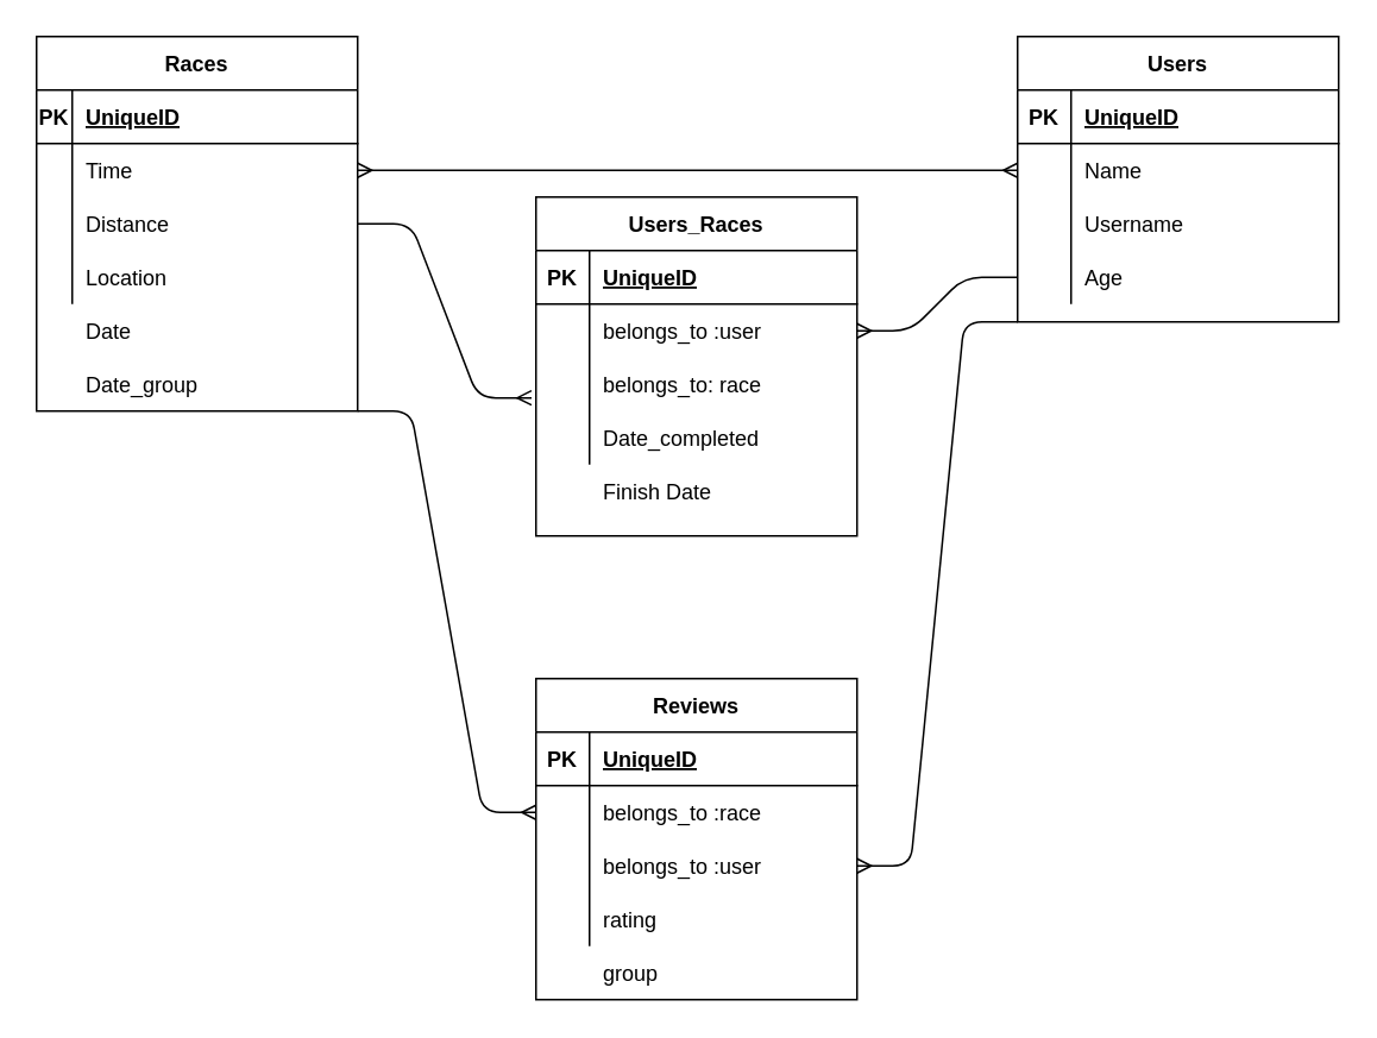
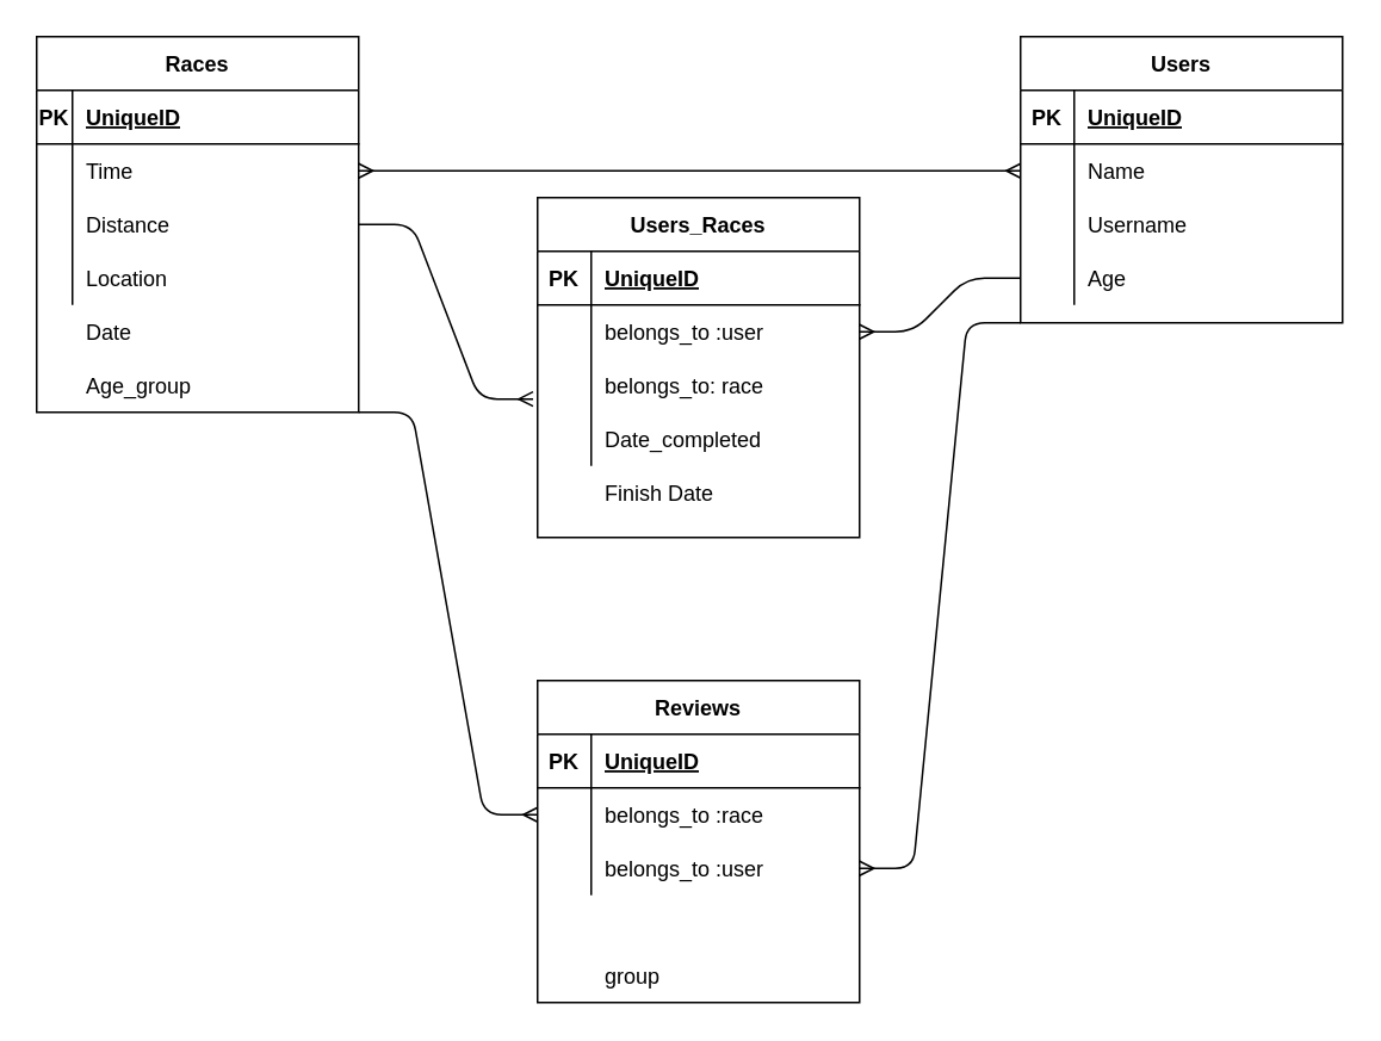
  <mxCell id="0" />
  <mxCell id="1" parent="0" />
  <mxCell id="2" value="Races" style="shape=table;startSize=30;container=1;collapsible=1;childLayout=tableLayout;fixedRows=1;rowLines=0;fontStyle=1;align=center;resizeLast=1;" vertex="1" parent="1"><mxGeometry x="20" y="20" width="180" height="210" as="geometry" /></mxCell>
  <mxCell id="3" value="" style="shape=partialRectangle;collapsible=0;dropTarget=0;pointerEvents=0;fillColor=none;top=0;left=0;bottom=1;right=0;points=[[0,0.5],[1,0.5]];portConstraint=eastwest;" vertex="1" parent="2"><mxGeometry y="30" width="180" height="30" as="geometry" /></mxCell>
  <mxCell id="4" value="PK" style="shape=partialRectangle;connectable=0;fillColor=none;top=0;left=0;bottom=0;right=0;fontStyle=1;overflow=hidden;" vertex="1" parent="3"><mxGeometry width="20" height="30" as="geometry" /></mxCell>
  <mxCell id="5" value="UniqueID" style="shape=partialRectangle;connectable=0;fillColor=none;top=0;left=0;bottom=0;right=0;align=left;spacingLeft=6;fontStyle=5;overflow=hidden;" vertex="1" parent="3"><mxGeometry x="20" width="160" height="30" as="geometry" /></mxCell>
  <mxCell id="6" value="" style="shape=partialRectangle;collapsible=0;dropTarget=0;pointerEvents=0;fillColor=none;top=0;left=0;bottom=0;right=0;points=[[0,0.5],[1,0.5]];portConstraint=eastwest;" vertex="1" parent="2"><mxGeometry y="60" width="180" height="30" as="geometry" /></mxCell>
  <mxCell id="7" value="" style="shape=partialRectangle;connectable=0;fillColor=none;top=0;left=0;bottom=0;right=0;editable=1;overflow=hidden;" vertex="1" parent="6"><mxGeometry width="20" height="30" as="geometry" /></mxCell>
  <mxCell id="8" value="Time" style="shape=partialRectangle;connectable=0;fillColor=none;top=0;left=0;bottom=0;right=0;align=left;spacingLeft=6;overflow=hidden;" vertex="1" parent="6"><mxGeometry x="20" width="160" height="30" as="geometry" /></mxCell>
  <mxCell id="9" value="" style="shape=partialRectangle;collapsible=0;dropTarget=0;pointerEvents=0;fillColor=none;top=0;left=0;bottom=0;right=0;points=[[0,0.5],[1,0.5]];portConstraint=eastwest;" vertex="1" parent="2"><mxGeometry y="90" width="180" height="30" as="geometry" /></mxCell>
  <mxCell id="10" value="" style="shape=partialRectangle;connectable=0;fillColor=none;top=0;left=0;bottom=0;right=0;editable=1;overflow=hidden;" vertex="1" parent="9"><mxGeometry width="20" height="30" as="geometry" /></mxCell>
  <mxCell id="11" value="Distance" style="shape=partialRectangle;connectable=0;fillColor=none;top=0;left=0;bottom=0;right=0;align=left;spacingLeft=6;overflow=hidden;" vertex="1" parent="9"><mxGeometry x="20" width="160" height="30" as="geometry" /></mxCell>
  <mxCell id="12" value="" style="shape=partialRectangle;collapsible=0;dropTarget=0;pointerEvents=0;fillColor=none;top=0;left=0;bottom=0;right=0;points=[[0,0.5],[1,0.5]];portConstraint=eastwest;" vertex="1" parent="2"><mxGeometry y="120" width="180" height="30" as="geometry" /></mxCell>
  <mxCell id="13" value="" style="shape=partialRectangle;connectable=0;fillColor=none;top=0;left=0;bottom=0;right=0;editable=1;overflow=hidden;" vertex="1" parent="12"><mxGeometry width="20" height="30" as="geometry" /></mxCell>
  <mxCell id="14" value="Location" style="shape=partialRectangle;connectable=0;fillColor=none;top=0;left=0;bottom=0;right=0;align=left;spacingLeft=6;overflow=hidden;" vertex="1" parent="12"><mxGeometry x="20" width="160" height="30" as="geometry" /></mxCell>
  <mxCell id="15" value="Date" style="shape=partialRectangle;connectable=0;fillColor=none;top=0;left=0;bottom=0;right=0;align=left;spacingLeft=6;overflow=hidden;" vertex="1" parent="1"><mxGeometry x="40" y="170" width="150" height="30" as="geometry" /></mxCell>
  <mxCell id="16" value="Users" style="shape=table;startSize=30;container=1;collapsible=1;childLayout=tableLayout;fixedRows=1;rowLines=0;fontStyle=1;align=center;resizeLast=1;" vertex="1" parent="1"><mxGeometry x="570" y="20" width="180" height="160" as="geometry" /></mxCell>
  <mxCell id="17" value="" style="shape=partialRectangle;collapsible=0;dropTarget=0;pointerEvents=0;fillColor=none;top=0;left=0;bottom=1;right=0;points=[[0,0.5],[1,0.5]];portConstraint=eastwest;" vertex="1" parent="16"><mxGeometry y="30" width="180" height="30" as="geometry" /></mxCell>
  <mxCell id="18" value="PK" style="shape=partialRectangle;connectable=0;fillColor=none;top=0;left=0;bottom=0;right=0;fontStyle=1;overflow=hidden;" vertex="1" parent="17"><mxGeometry width="30" height="30" as="geometry" /></mxCell>
  <mxCell id="19" value="UniqueID" style="shape=partialRectangle;connectable=0;fillColor=none;top=0;left=0;bottom=0;right=0;align=left;spacingLeft=6;fontStyle=5;overflow=hidden;" vertex="1" parent="17"><mxGeometry x="30" width="150" height="30" as="geometry" /></mxCell>
  <mxCell id="20" value="" style="shape=partialRectangle;collapsible=0;dropTarget=0;pointerEvents=0;fillColor=none;top=0;left=0;bottom=0;right=0;points=[[0,0.5],[1,0.5]];portConstraint=eastwest;" vertex="1" parent="16"><mxGeometry y="60" width="180" height="30" as="geometry" /></mxCell>
  <mxCell id="21" value="" style="shape=partialRectangle;connectable=0;fillColor=none;top=0;left=0;bottom=0;right=0;editable=1;overflow=hidden;" vertex="1" parent="20"><mxGeometry width="30" height="30" as="geometry" /></mxCell>
  <mxCell id="22" value="Name" style="shape=partialRectangle;connectable=0;fillColor=none;top=0;left=0;bottom=0;right=0;align=left;spacingLeft=6;overflow=hidden;" vertex="1" parent="20"><mxGeometry x="30" width="150" height="30" as="geometry" /></mxCell>
  <mxCell id="23" value="" style="shape=partialRectangle;collapsible=0;dropTarget=0;pointerEvents=0;fillColor=none;top=0;left=0;bottom=0;right=0;points=[[0,0.5],[1,0.5]];portConstraint=eastwest;" vertex="1" parent="16"><mxGeometry y="90" width="180" height="30" as="geometry" /></mxCell>
  <mxCell id="24" value="" style="shape=partialRectangle;connectable=0;fillColor=none;top=0;left=0;bottom=0;right=0;editable=1;overflow=hidden;" vertex="1" parent="23"><mxGeometry width="30" height="30" as="geometry" /></mxCell>
  <mxCell id="25" value="Username" style="shape=partialRectangle;connectable=0;fillColor=none;top=0;left=0;bottom=0;right=0;align=left;spacingLeft=6;overflow=hidden;" vertex="1" parent="23"><mxGeometry x="30" width="150" height="30" as="geometry" /></mxCell>
  <mxCell id="26" value="" style="shape=partialRectangle;collapsible=0;dropTarget=0;pointerEvents=0;fillColor=none;top=0;left=0;bottom=0;right=0;points=[[0,0.5],[1,0.5]];portConstraint=eastwest;" vertex="1" parent="16"><mxGeometry y="120" width="180" height="30" as="geometry" /></mxCell>
  <mxCell id="27" value="" style="shape=partialRectangle;connectable=0;fillColor=none;top=0;left=0;bottom=0;right=0;editable=1;overflow=hidden;" vertex="1" parent="26"><mxGeometry width="30" height="30" as="geometry" /></mxCell>
  <mxCell id="28" value="Age" style="shape=partialRectangle;connectable=0;fillColor=none;top=0;left=0;bottom=0;right=0;align=left;spacingLeft=6;overflow=hidden;" vertex="1" parent="26"><mxGeometry x="30" width="150" height="30" as="geometry" /></mxCell>
- <mxCell id="29" value="Date_group" style="shape=partialRectangle;connectable=0;fillColor=none;top=0;left=0;bottom=0;right=0;align=left;spacingLeft=6;overflow=hidden;" vertex="1" parent="1"><mxGeometry x="40" y="200" width="150" height="30" as="geometry" /></mxCell>
+ <mxCell id="29" value="Age_group" style="shape=partialRectangle;connectable=0;fillColor=none;top=0;left=0;bottom=0;right=0;align=left;spacingLeft=6;overflow=hidden;" vertex="1" parent="1"><mxGeometry x="40" y="200" width="150" height="30" as="geometry" /></mxCell>
  <mxCell id="30" value="Users_Races" style="shape=table;startSize=30;container=1;collapsible=1;childLayout=tableLayout;fixedRows=1;rowLines=0;fontStyle=1;align=center;resizeLast=1;" vertex="1" parent="1"><mxGeometry x="300" y="110" width="180" height="190" as="geometry" /></mxCell>
  <mxCell id="31" value="" style="shape=partialRectangle;collapsible=0;dropTarget=0;pointerEvents=0;fillColor=none;top=0;left=0;bottom=1;right=0;points=[[0,0.5],[1,0.5]];portConstraint=eastwest;" vertex="1" parent="30"><mxGeometry y="30" width="180" height="30" as="geometry" /></mxCell>
  <mxCell id="32" value="PK" style="shape=partialRectangle;connectable=0;fillColor=none;top=0;left=0;bottom=0;right=0;fontStyle=1;overflow=hidden;" vertex="1" parent="31"><mxGeometry width="30" height="30" as="geometry" /></mxCell>
  <mxCell id="33" value="UniqueID" style="shape=partialRectangle;connectable=0;fillColor=none;top=0;left=0;bottom=0;right=0;align=left;spacingLeft=6;fontStyle=5;overflow=hidden;" vertex="1" parent="31"><mxGeometry x="30" width="150" height="30" as="geometry" /></mxCell>
  <mxCell id="34" value="" style="shape=partialRectangle;collapsible=0;dropTarget=0;pointerEvents=0;fillColor=none;top=0;left=0;bottom=0;right=0;points=[[0,0.5],[1,0.5]];portConstraint=eastwest;" vertex="1" parent="30"><mxGeometry y="60" width="180" height="30" as="geometry" /></mxCell>
  <mxCell id="35" value="" style="shape=partialRectangle;connectable=0;fillColor=none;top=0;left=0;bottom=0;right=0;editable=1;overflow=hidden;" vertex="1" parent="34"><mxGeometry width="30" height="30" as="geometry" /></mxCell>
  <mxCell id="36" value="belongs_to :user" style="shape=partialRectangle;connectable=0;fillColor=none;top=0;left=0;bottom=0;right=0;align=left;spacingLeft=6;overflow=hidden;" vertex="1" parent="34"><mxGeometry x="30" width="150" height="30" as="geometry" /></mxCell>
  <mxCell id="37" value="" style="shape=partialRectangle;collapsible=0;dropTarget=0;pointerEvents=0;fillColor=none;top=0;left=0;bottom=0;right=0;points=[[0,0.5],[1,0.5]];portConstraint=eastwest;" vertex="1" parent="30"><mxGeometry y="90" width="180" height="30" as="geometry" /></mxCell>
  <mxCell id="38" value="" style="shape=partialRectangle;connectable=0;fillColor=none;top=0;left=0;bottom=0;right=0;editable=1;overflow=hidden;" vertex="1" parent="37"><mxGeometry width="30" height="30" as="geometry" /></mxCell>
  <mxCell id="39" value="belongs_to: race" style="shape=partialRectangle;connectable=0;fillColor=none;top=0;left=0;bottom=0;right=0;align=left;spacingLeft=6;overflow=hidden;" vertex="1" parent="37"><mxGeometry x="30" width="150" height="30" as="geometry" /></mxCell>
  <mxCell id="40" value="" style="shape=partialRectangle;collapsible=0;dropTarget=0;pointerEvents=0;fillColor=none;top=0;left=0;bottom=0;right=0;points=[[0,0.5],[1,0.5]];portConstraint=eastwest;" vertex="1" parent="30"><mxGeometry y="120" width="180" height="30" as="geometry" /></mxCell>
  <mxCell id="41" value="" style="shape=partialRectangle;connectable=0;fillColor=none;top=0;left=0;bottom=0;right=0;editable=1;overflow=hidden;" vertex="1" parent="40"><mxGeometry width="30" height="30" as="geometry" /></mxCell>
  <mxCell id="42" value="Date_completed" style="shape=partialRectangle;connectable=0;fillColor=none;top=0;left=0;bottom=0;right=0;align=left;spacingLeft=6;overflow=hidden;" vertex="1" parent="40"><mxGeometry x="30" width="150" height="30" as="geometry" /></mxCell>
  <mxCell id="43" value="" style="shape=partialRectangle;collapsible=0;dropTarget=0;pointerEvents=0;fillColor=none;top=0;left=0;bottom=0;right=0;points=[[0,0.5],[1,0.5]];portConstraint=eastwest;" vertex="1" parent="1"><mxGeometry x="300" y="260" width="180" height="30" as="geometry" /></mxCell>
  <mxCell id="44" value="" style="shape=partialRectangle;connectable=0;fillColor=none;top=0;left=0;bottom=0;right=0;editable=1;overflow=hidden;" vertex="1" parent="43"><mxGeometry width="30" height="30" as="geometry" /></mxCell>
  <mxCell id="45" value="Finish Date" style="shape=partialRectangle;connectable=0;fillColor=none;top=0;left=0;bottom=0;right=0;align=left;spacingLeft=6;overflow=hidden;" vertex="1" parent="43"><mxGeometry x="30" width="150" height="30" as="geometry" /></mxCell>
  <mxCell id="46" value="" style="edgeStyle=entityRelationEdgeStyle;fontSize=12;html=1;endArrow=ERmany;startArrow=ERmany;exitX=1;exitY=0.5;exitDx=0;exitDy=0;entryX=0;entryY=0.5;entryDx=0;entryDy=0;" edge="1" parent="1" source="6" target="20"><mxGeometry width="100" height="100" relative="1" as="geometry"><mxPoint x="310" y="120" as="sourcePoint" /><mxPoint x="410" y="20" as="targetPoint" /></mxGeometry></mxCell>
  <mxCell id="47" value="" style="edgeStyle=entityRelationEdgeStyle;fontSize=12;html=1;endArrow=ERmany;entryX=-0.014;entryY=0.753;entryDx=0;entryDy=0;exitX=1;exitY=0.5;exitDx=0;exitDy=0;entryPerimeter=0;" edge="1" parent="1" source="9" target="37"><mxGeometry width="100" height="100" relative="1" as="geometry"><mxPoint x="200" y="190" as="sourcePoint" /><mxPoint x="300" y="90" as="targetPoint" /></mxGeometry></mxCell>
  <mxCell id="48" value="" style="edgeStyle=entityRelationEdgeStyle;fontSize=12;html=1;endArrow=ERmany;exitX=0;exitY=0.5;exitDx=0;exitDy=0;entryX=1;entryY=0.5;entryDx=0;entryDy=0;" edge="1" parent="1" source="26" target="34"><mxGeometry width="100" height="100" relative="1" as="geometry"><mxPoint x="640" y="350" as="sourcePoint" /><mxPoint x="530" y="250" as="targetPoint" /></mxGeometry></mxCell>
  <mxCell id="49" value="Reviews" style="shape=table;startSize=30;container=1;collapsible=1;childLayout=tableLayout;fixedRows=1;rowLines=0;fontStyle=1;align=center;resizeLast=1;" vertex="1" parent="1"><mxGeometry x="300" y="380" width="180" height="180" as="geometry" /></mxCell>
  <mxCell id="50" value="" style="shape=partialRectangle;collapsible=0;dropTarget=0;pointerEvents=0;fillColor=none;top=0;left=0;bottom=1;right=0;points=[[0,0.5],[1,0.5]];portConstraint=eastwest;" vertex="1" parent="49"><mxGeometry y="30" width="180" height="30" as="geometry" /></mxCell>
  <mxCell id="51" value="PK" style="shape=partialRectangle;connectable=0;fillColor=none;top=0;left=0;bottom=0;right=0;fontStyle=1;overflow=hidden;" vertex="1" parent="50"><mxGeometry width="30" height="30" as="geometry" /></mxCell>
  <mxCell id="52" value="UniqueID" style="shape=partialRectangle;connectable=0;fillColor=none;top=0;left=0;bottom=0;right=0;align=left;spacingLeft=6;fontStyle=5;overflow=hidden;" vertex="1" parent="50"><mxGeometry x="30" width="150" height="30" as="geometry" /></mxCell>
  <mxCell id="53" value="" style="shape=partialRectangle;collapsible=0;dropTarget=0;pointerEvents=0;fillColor=none;top=0;left=0;bottom=0;right=0;points=[[0,0.5],[1,0.5]];portConstraint=eastwest;" vertex="1" parent="49"><mxGeometry y="60" width="180" height="30" as="geometry" /></mxCell>
  <mxCell id="54" value="" style="shape=partialRectangle;connectable=0;fillColor=none;top=0;left=0;bottom=0;right=0;editable=1;overflow=hidden;" vertex="1" parent="53"><mxGeometry width="30" height="30" as="geometry" /></mxCell>
  <mxCell id="55" value="belongs_to :race" style="shape=partialRectangle;connectable=0;fillColor=none;top=0;left=0;bottom=0;right=0;align=left;spacingLeft=6;overflow=hidden;" vertex="1" parent="53"><mxGeometry x="30" width="150" height="30" as="geometry" /></mxCell>
  <mxCell id="56" value="" style="shape=partialRectangle;collapsible=0;dropTarget=0;pointerEvents=0;fillColor=none;top=0;left=0;bottom=0;right=0;points=[[0,0.5],[1,0.5]];portConstraint=eastwest;" vertex="1" parent="49"><mxGeometry y="90" width="180" height="30" as="geometry" /></mxCell>
  <mxCell id="57" value="" style="shape=partialRectangle;connectable=0;fillColor=none;top=0;left=0;bottom=0;right=0;editable=1;overflow=hidden;" vertex="1" parent="56"><mxGeometry width="30" height="30" as="geometry" /></mxCell>
  <mxCell id="58" value="belongs_to :user" style="shape=partialRectangle;connectable=0;fillColor=none;top=0;left=0;bottom=0;right=0;align=left;spacingLeft=6;overflow=hidden;" vertex="1" parent="56"><mxGeometry x="30" width="150" height="30" as="geometry" /></mxCell>
  <mxCell id="59" value="" style="shape=partialRectangle;collapsible=0;dropTarget=0;pointerEvents=0;fillColor=none;top=0;left=0;bottom=0;right=0;points=[[0,0.5],[1,0.5]];portConstraint=eastwest;" vertex="1" parent="49"><mxGeometry y="120" width="180" height="30" as="geometry" /></mxCell>
  <mxCell id="60" value="" style="shape=partialRectangle;connectable=0;fillColor=none;top=0;left=0;bottom=0;right=0;editable=1;overflow=hidden;" vertex="1" parent="59"><mxGeometry width="30" height="30" as="geometry" /></mxCell>
- <mxCell id="61" value="rating" style="shape=partialRectangle;connectable=0;fillColor=none;top=0;left=0;bottom=0;right=0;align=left;spacingLeft=6;overflow=hidden;" vertex="1" parent="59"><mxGeometry x="30" width="150" height="30" as="geometry" /></mxCell>
  <mxCell id="62" value="" style="shape=partialRectangle;collapsible=0;dropTarget=0;pointerEvents=0;fillColor=none;top=0;left=0;bottom=0;right=0;points=[[0,0.5],[1,0.5]];portConstraint=eastwest;" vertex="1" parent="1"><mxGeometry x="300" y="530" width="180" height="30" as="geometry" /></mxCell>
  <mxCell id="63" value="" style="shape=partialRectangle;connectable=0;fillColor=none;top=0;left=0;bottom=0;right=0;editable=1;overflow=hidden;" vertex="1" parent="62"><mxGeometry width="30" height="30" as="geometry" /></mxCell>
  <mxCell id="64" value="group" style="shape=partialRectangle;connectable=0;fillColor=none;top=0;left=0;bottom=0;right=0;align=left;spacingLeft=6;overflow=hidden;" vertex="1" parent="62"><mxGeometry x="30" width="150" height="30" as="geometry" /></mxCell>
  <mxCell id="65" value="" style="edgeStyle=entityRelationEdgeStyle;fontSize=12;html=1;endArrow=ERmany;entryX=0;entryY=0.5;entryDx=0;entryDy=0;exitX=1;exitY=1;exitDx=0;exitDy=0;" edge="1" parent="1" source="2" target="53"><mxGeometry width="100" height="100" relative="1" as="geometry"><mxPoint x="150" y="230" as="sourcePoint" /><mxPoint x="250" y="285" as="targetPoint" /></mxGeometry></mxCell>
  <mxCell id="66" value="" style="edgeStyle=entityRelationEdgeStyle;fontSize=12;html=1;endArrow=ERmany;exitX=0;exitY=1;exitDx=0;exitDy=0;entryX=1;entryY=0.5;entryDx=0;entryDy=0;" edge="1" parent="1" source="16" target="56"><mxGeometry width="100" height="100" relative="1" as="geometry"><mxPoint x="570" y="170" as="sourcePoint" /><mxPoint x="480" y="260" as="targetPoint" /></mxGeometry></mxCell>
